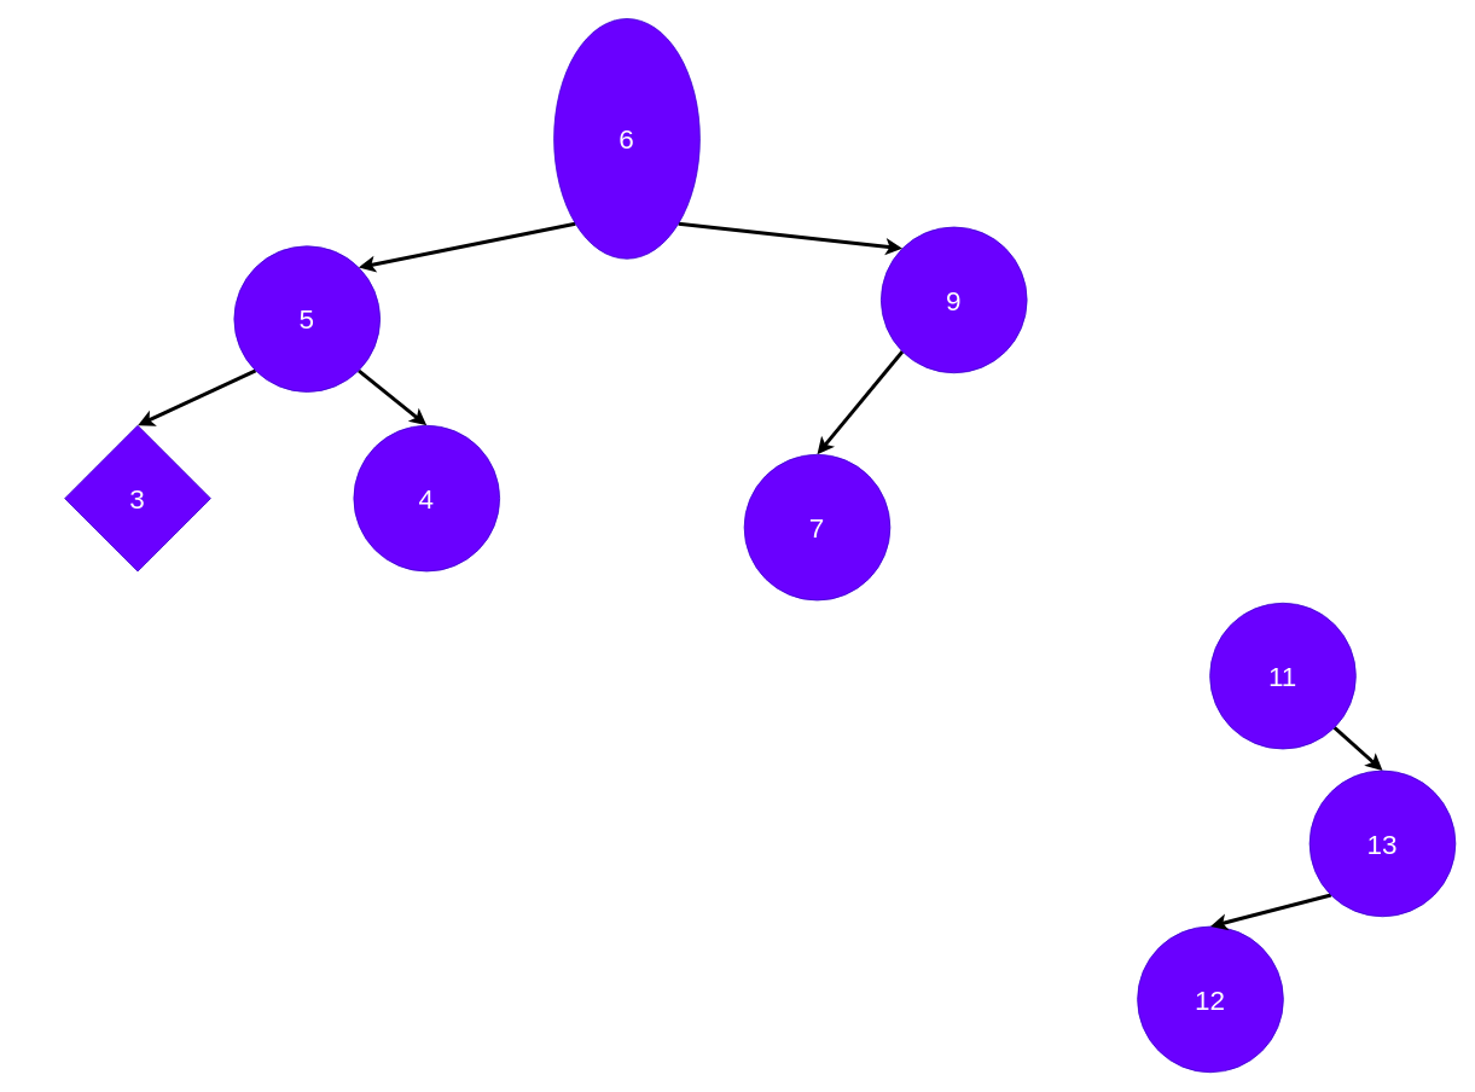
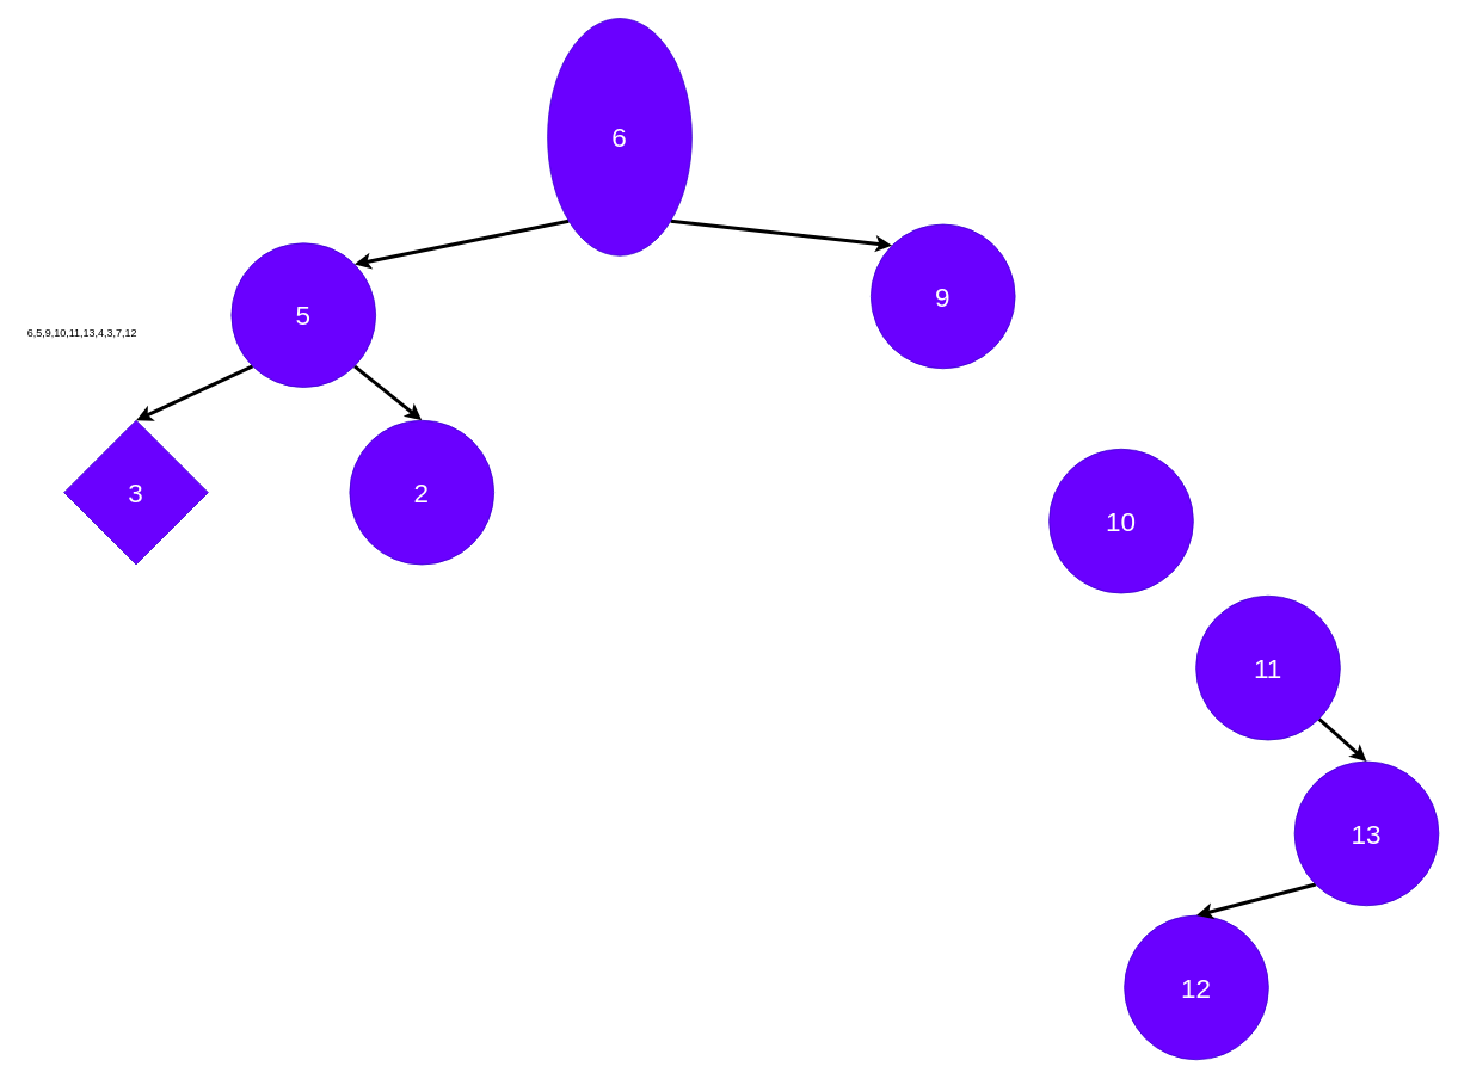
  <mxCell id="0" />
  <mxCell id="1" parent="0" />
+ <mxCell id="2" value="&lt;font color=&quot;#000000&quot;&gt;6,5,9,10,11,13,4,3,7,12&lt;/font&gt;" style="text;html=1;align=center;verticalAlign=middle;resizable=0;points=[];autosize=1;strokeColor=none;fillColor=none;" vertex="1" parent="1"><mxGeometry x="20" y="359" width="141" height="26" as="geometry" /></mxCell>
  <mxCell id="3" style="edgeStyle=none;html=1;exitX=1;exitY=1;exitDx=0;exitDy=0;entryX=0.5;entryY=0;entryDx=0;entryDy=0;strokeColor=#000000;strokeWidth=4;fontSize=30;fontColor=#000000;" edge="1" parent="1" source="5" target="16"><mxGeometry relative="1" as="geometry" /></mxCell>
  <mxCell id="4" style="edgeStyle=none;html=1;exitX=0;exitY=1;exitDx=0;exitDy=0;entryX=0.5;entryY=0;entryDx=0;entryDy=0;strokeColor=#000000;strokeWidth=4;fontSize=30;fontColor=#000000;" edge="1" parent="1" source="5" target="15"><mxGeometry relative="1" as="geometry" /></mxCell>
  <mxCell id="5" value="&lt;font style=&quot;font-size: 30px;&quot;&gt;5&lt;/font&gt;" style="ellipse;whiteSpace=wrap;html=1;fontColor=#ffffff;fillColor=#6a00ff;strokeColor=#3700CC;" vertex="1" parent="1"><mxGeometry x="258" y="271" width="161" height="161" as="geometry" /></mxCell>
  <mxCell id="6" style="edgeStyle=none;html=1;exitX=1;exitY=1;exitDx=0;exitDy=0;entryX=0;entryY=0;entryDx=0;entryDy=0;fontSize=30;fontColor=#000000;strokeWidth=4;strokeColor=#000000;" edge="1" parent="1" source="8" target="10"><mxGeometry relative="1" as="geometry" /></mxCell>
  <mxCell id="7" style="edgeStyle=none;html=1;exitX=0;exitY=1;exitDx=0;exitDy=0;entryX=1;entryY=0;entryDx=0;entryDy=0;strokeColor=#000000;strokeWidth=4;fontSize=30;fontColor=#000000;" edge="1" parent="1" source="8" target="5"><mxGeometry relative="1" as="geometry" /></mxCell>
  <mxCell id="8" value="&lt;font style=&quot;font-size: 30px;&quot;&gt;6&lt;/font&gt;" style="ellipse;whiteSpace=wrap;html=1;fontColor=#ffffff;fillColor=#6a00ff;strokeColor=#3700CC;" vertex="1" parent="1"><mxGeometry x="611" y="20" width="161" height="265" as="geometry" /></mxCell>
- <mxCell id="9" style="edgeStyle=none;html=1;exitX=0;exitY=1;exitDx=0;exitDy=0;entryX=0.5;entryY=0;entryDx=0;entryDy=0;strokeColor=#000000;strokeWidth=4;fontSize=30;fontColor=#000000;" edge="1" parent="1" source="10" target="17"><mxGeometry relative="1" as="geometry" /></mxCell>
  <mxCell id="10" value="&lt;font style=&quot;font-size: 30px;&quot;&gt;9&lt;/font&gt;" style="ellipse;whiteSpace=wrap;html=1;fontColor=#ffffff;fillColor=#6a00ff;strokeColor=#3700CC;" vertex="1" parent="1"><mxGeometry x="972" y="250" width="161" height="161" as="geometry" /></mxCell>
+ <mxCell id="11" value="&lt;font style=&quot;font-size: 30px;&quot;&gt;10&lt;/font&gt;" style="ellipse;whiteSpace=wrap;html=1;fontColor=#ffffff;fillColor=#6a00ff;strokeColor=#3700CC;" vertex="1" parent="1"><mxGeometry x="1171" y="501" width="161" height="161" as="geometry" /></mxCell>
  <mxCell id="12" style="edgeStyle=none;html=1;exitX=1;exitY=1;exitDx=0;exitDy=0;entryX=0.5;entryY=0;entryDx=0;entryDy=0;strokeColor=#000000;strokeWidth=4;fontSize=30;fontColor=#000000;" edge="1" parent="1" source="13" target="19"><mxGeometry relative="1" as="geometry" /></mxCell>
  <mxCell id="13" value="&lt;font style=&quot;font-size: 30px;&quot;&gt;11&lt;/font&gt;" style="ellipse;whiteSpace=wrap;html=1;fontColor=#ffffff;fillColor=#6a00ff;strokeColor=#3700CC;" vertex="1" parent="1"><mxGeometry x="1335" y="665" width="161" height="161" as="geometry" /></mxCell>
  <mxCell id="14" value="&lt;font style=&quot;font-size: 30px;&quot;&gt;12&lt;/font&gt;" style="ellipse;whiteSpace=wrap;html=1;fontColor=#ffffff;fillColor=#6a00ff;strokeColor=#3700CC;" vertex="1" parent="1"><mxGeometry x="1255" y="1022" width="161" height="161" as="geometry" /></mxCell>
  <mxCell id="15" value="&lt;font style=&quot;font-size: 30px;&quot;&gt;3&lt;/font&gt;" style="rhombus;whiteSpace=wrap;html=1;fontColor=#ffffff;fillColor=#6a00ff;strokeColor=#3700CC;" vertex="1" parent="1"><mxGeometry x="71" y="469" width="161" height="161" as="geometry" /></mxCell>
- <mxCell id="16" value="&lt;font style=&quot;font-size: 30px;&quot;&gt;4&lt;/font&gt;" style="ellipse;whiteSpace=wrap;html=1;fontColor=#ffffff;fillColor=#6a00ff;strokeColor=#3700CC;" vertex="1" parent="1"><mxGeometry x="390" y="469" width="161" height="161" as="geometry" /></mxCell>
- <mxCell id="17" value="&lt;font style=&quot;font-size: 30px;&quot;&gt;7&lt;/font&gt;" style="ellipse;whiteSpace=wrap;html=1;fontColor=#ffffff;fillColor=#6a00ff;strokeColor=#3700CC;" vertex="1" parent="1"><mxGeometry x="821" y="501" width="161" height="161" as="geometry" /></mxCell>
+ <mxCell id="16" value="&lt;font style=&quot;font-size: 30px;&quot;&gt;2&lt;/font&gt;" style="ellipse;whiteSpace=wrap;html=1;fontColor=#ffffff;fillColor=#6a00ff;strokeColor=#3700CC;" vertex="1" parent="1"><mxGeometry x="390" y="469" width="161" height="161" as="geometry" /></mxCell>
  <mxCell id="18" style="edgeStyle=none;html=1;exitX=0;exitY=1;exitDx=0;exitDy=0;entryX=0.5;entryY=0;entryDx=0;entryDy=0;strokeColor=#000000;strokeWidth=4;fontSize=30;fontColor=#000000;" edge="1" parent="1" source="19" target="14"><mxGeometry relative="1" as="geometry" /></mxCell>
  <mxCell id="19" value="&lt;font style=&quot;font-size: 30px;&quot;&gt;13&lt;/font&gt;" style="ellipse;whiteSpace=wrap;html=1;fontColor=#ffffff;fillColor=#6a00ff;strokeColor=#3700CC;" vertex="1" parent="1"><mxGeometry x="1445" y="850" width="161" height="161" as="geometry" /></mxCell>
